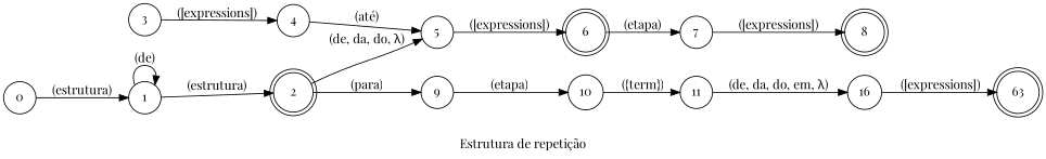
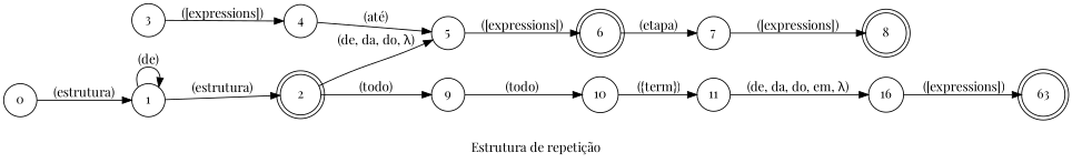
  digraph {
    desc="Cria uma estrutura de repetição for"
    examples="\n        estrutura de repetição do [number] até [number],\n        estrutura de repetição do [number] até [number] etapa expressão variável i mais número 5,\n        estrutura de repetição para todo carro em constante carros,\n        estrutura de repetição para todo animal na terra,\n        estrutura de repetição para todo primo na variável primos,\n    "
    fontname="Playfair Display"
    label="Estrutura de repetição"
    lang="pt-BR"
    langName="Português"
    rankdir=LR
    title="Estrutura de repetição"
    node [fontname="Playfair Display" shape=circle]
    edge [fontname="Playfair Display"]
    2 [shape=doublecircle]
    9
    5
    10
    3
    4
    6 [shape=doublecircle]
    7
    8 [shape=doublecircle]
    n10 [label=63 shape=doublecircle]
    0
    1
    11
    n14 [label=16]
-   2 -> 9 [label="(para)"]
+   2 -> 9 [label="(todo)"]
    2 -> 5 [label="(de, da, do, λ)"]
-   9 -> 10 [label="(etapa)"]
+   9 -> 10 [label="(todo)"]
    5 -> 6 [label="([expressions])" store=to]
    10 -> 11 [label="({term})" store=item]
    3 -> 4 [label="([expressions])" store=from]
    4 -> 5 [label="(até)"]
    6 -> 7 [label="(etapa)"]
    7 -> 8 [label="([expressions])" store=step]
    0 -> 1 [label="(estrutura)"]
    1 -> 2 [label="(estrutura)"]
    1 -> 1 [label="(de)"]
    11 -> n14 [label="(de, da, do, em, λ)"]
    n14 -> n10 [label="([expressions])" store=collection]
  }
